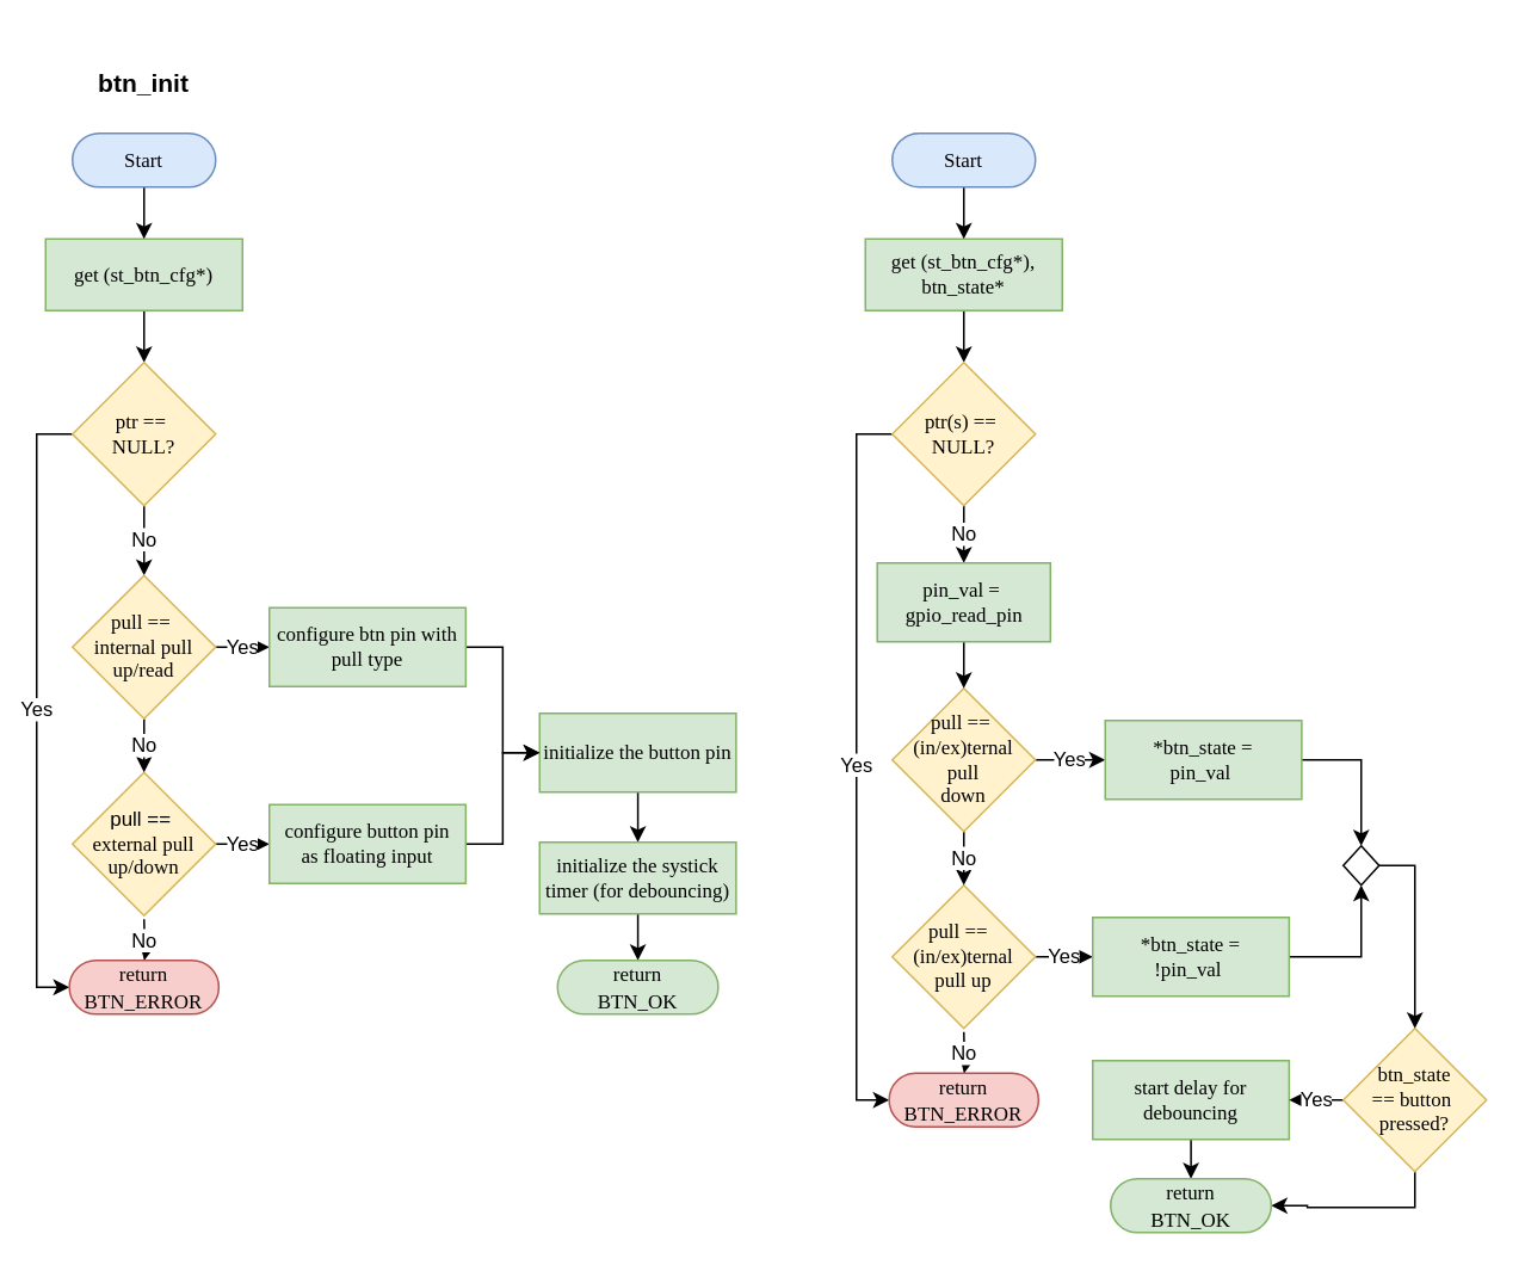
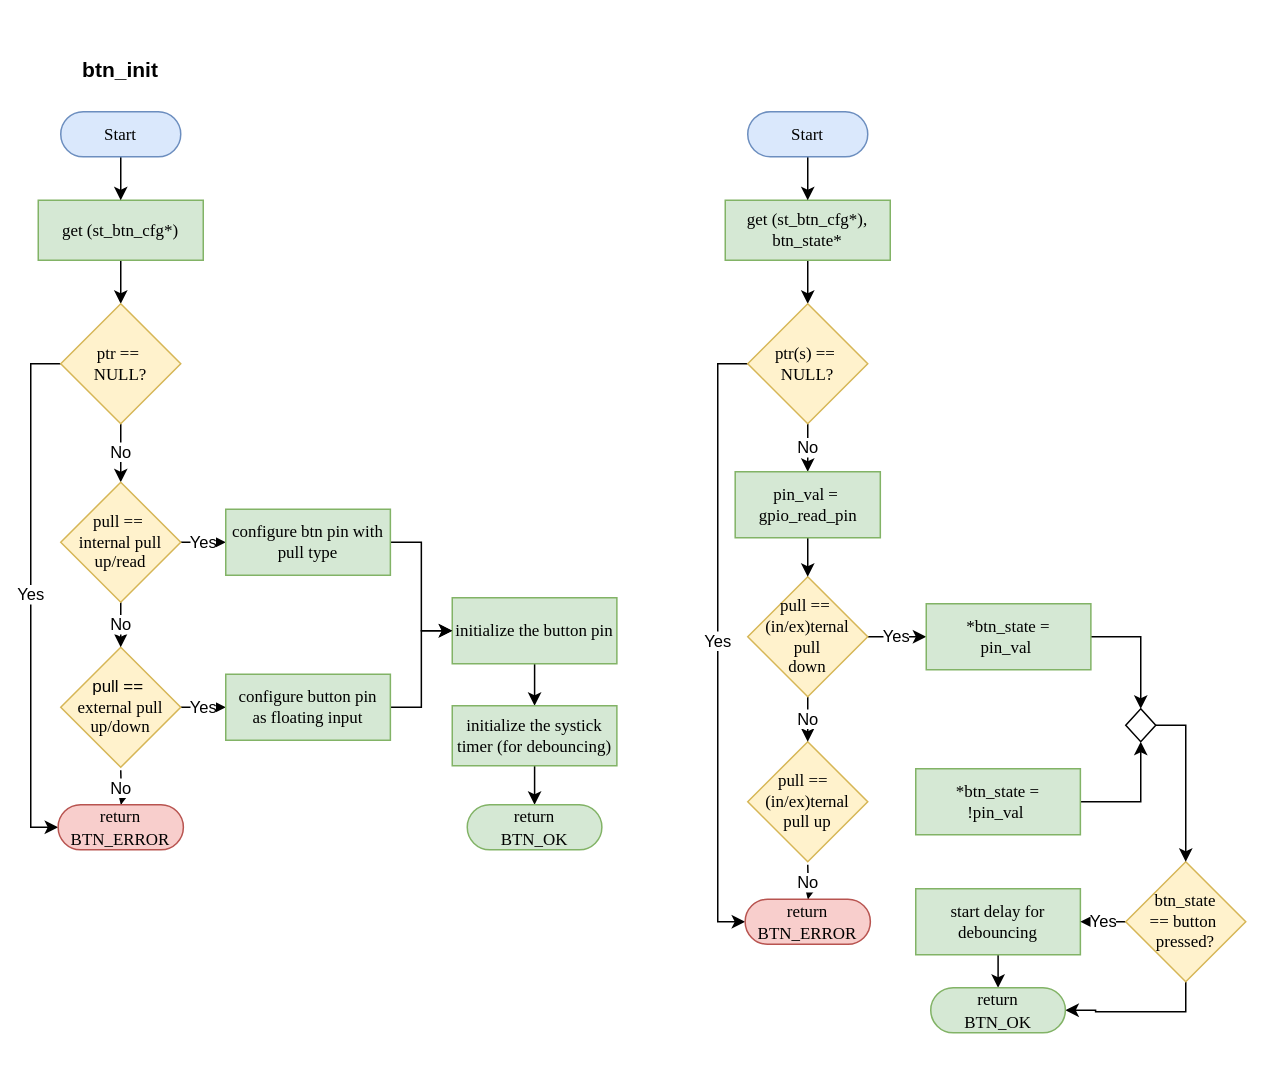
  <mxCell id="0" />
  <mxCell id="1" parent="0" />
  <mxCell id="2" style="edgeStyle=orthogonalEdgeStyle;rounded=0;orthogonalLoop=1;jettySize=auto;html=1;exitX=0.5;exitY=1;exitDx=0;exitDy=0;" parent="1" source="3" target="8" edge="1"><mxGeometry relative="1" as="geometry"><mxPoint x="80" y="201" as="targetPoint" /></mxGeometry></mxCell>
  <mxCell id="3" value="&lt;font face=&quot;Calibri&quot;&gt;get (st_btn_cfg*)&lt;/font&gt;" style="shape=parallelogram;perimeter=parallelogramPerimeter;whiteSpace=wrap;html=1;fixedSize=1;fontSize=11.29;fillColor=#d5e8d4;strokeColor=#82b366;size=0;" parent="1" vertex="1"><mxGeometry x="25" y="133" width="110" height="40" as="geometry" /></mxCell>
  <mxCell id="4" value="" style="edgeStyle=orthogonalEdgeStyle;rounded=0;orthogonalLoop=1;jettySize=auto;html=1;" parent="1" source="5" target="3" edge="1"><mxGeometry relative="1" as="geometry" /></mxCell>
  <mxCell id="5" value="&lt;font face=&quot;Calibri&quot; style=&quot;font-size: 11.29px;&quot;&gt;Start&lt;/font&gt;" style="html=1;dashed=0;whiteSpace=wrap;shape=mxgraph.dfd.start;fillColor=#dae8fc;strokeColor=#6c8ebf;" parent="1" vertex="1"><mxGeometry x="40" y="74" width="80" height="30" as="geometry" /></mxCell>
  <mxCell id="6" value="No" style="edgeStyle=orthogonalEdgeStyle;rounded=0;orthogonalLoop=1;jettySize=auto;html=1;entryX=0.5;entryY=0;entryDx=0;entryDy=0;" parent="1" source="8" target="14" edge="1"><mxGeometry relative="1" as="geometry"><mxPoint x="80" y="317" as="targetPoint" /></mxGeometry></mxCell>
  <mxCell id="7" value="Yes" style="edgeStyle=orthogonalEdgeStyle;rounded=0;orthogonalLoop=1;jettySize=auto;html=1;exitX=0;exitY=0.5;exitDx=0;exitDy=0;entryX=0;entryY=0.5;entryDx=0;entryDy=0;entryPerimeter=0;" parent="1" source="8" target="15" edge="1"><mxGeometry relative="1" as="geometry" /></mxCell>
  <mxCell id="8" value="&lt;font face=&quot;Calibri&quot;&gt;ptr ==&amp;nbsp;&lt;br style=&quot;font-size: 11.29px;&quot;&gt;NULL?&lt;br&gt;&lt;/font&gt;" style="rhombus;whiteSpace=wrap;html=1;fontSize=11.29;fillColor=#fff2cc;strokeColor=#d6b656;" parent="1" vertex="1"><mxGeometry x="40" y="202" width="80" height="80" as="geometry" /></mxCell>
  <mxCell id="9" value="No" style="edgeStyle=orthogonalEdgeStyle;rounded=0;orthogonalLoop=1;jettySize=auto;html=1;" parent="1" target="15" edge="1"><mxGeometry relative="1" as="geometry"><mxPoint x="80" y="513" as="sourcePoint" /></mxGeometry></mxCell>
  <mxCell id="10" value="Yes" style="edgeStyle=orthogonalEdgeStyle;rounded=0;orthogonalLoop=1;jettySize=auto;html=1;" parent="1" source="11" target="19" edge="1"><mxGeometry relative="1" as="geometry" /></mxCell>
  <mxCell id="11" value="pull ==&amp;nbsp;&lt;br style=&quot;border-color: var(--border-color); font-family: Calibri; font-size: 11.29px;&quot;&gt;&lt;span style=&quot;font-family: Calibri;&quot;&gt;external pull&lt;/span&gt;&lt;br style=&quot;border-color: var(--border-color); font-family: Calibri;&quot;&gt;&lt;span style=&quot;font-family: Calibri;&quot;&gt;up/down&lt;/span&gt;&lt;font face=&quot;Calibri&quot;&gt;&lt;br&gt;&lt;/font&gt;" style="rhombus;whiteSpace=wrap;html=1;fontSize=11.29;fillColor=#fff2cc;strokeColor=#d6b656;" parent="1" vertex="1"><mxGeometry x="40" y="431" width="80" height="80" as="geometry" /></mxCell>
  <mxCell id="12" value="No" style="edgeStyle=orthogonalEdgeStyle;rounded=0;orthogonalLoop=1;jettySize=auto;html=1;" parent="1" source="14" target="11" edge="1"><mxGeometry relative="1" as="geometry" /></mxCell>
  <mxCell id="13" value="Yes" style="edgeStyle=orthogonalEdgeStyle;rounded=0;orthogonalLoop=1;jettySize=auto;html=1;" parent="1" source="14" target="21" edge="1"><mxGeometry relative="1" as="geometry" /></mxCell>
  <mxCell id="14" value="&lt;font face=&quot;Calibri&quot;&gt;pull ==&amp;nbsp;&lt;br style=&quot;font-size: 11.29px;&quot;&gt;internal pull&lt;br&gt;up/read&lt;br&gt;&lt;/font&gt;" style="rhombus;whiteSpace=wrap;html=1;fontSize=11.29;fillColor=#fff2cc;strokeColor=#d6b656;" parent="1" vertex="1"><mxGeometry x="40" y="321" width="80" height="80" as="geometry" /></mxCell>
  <mxCell id="15" value="&lt;font style=&quot;font-size: 11.29px;&quot;&gt;&lt;font face=&quot;Calibri&quot;&gt;return&lt;br&gt;BTN_ERROR&lt;/font&gt;&lt;br&gt;&lt;/font&gt;" style="html=1;dashed=0;whiteSpace=wrap;shape=mxgraph.dfd.start;fillColor=#f8cecc;strokeColor=#b85450;" parent="1" vertex="1"><mxGeometry x="38.25" y="536" width="83.5" height="30" as="geometry" /></mxCell>
  <mxCell id="16" value="" style="edgeStyle=orthogonalEdgeStyle;rounded=0;orthogonalLoop=1;jettySize=auto;html=1;" parent="1" source="17" target="23" edge="1"><mxGeometry relative="1" as="geometry" /></mxCell>
  <mxCell id="17" value="&lt;font style=&quot;font-size: 11.29px;&quot; face=&quot;Calibri&quot;&gt;initialize the button pin&lt;/font&gt;" style="rounded=0;whiteSpace=wrap;html=1;fontSize=11.29;fillColor=#d5e8d4;strokeColor=#82b366;" parent="1" vertex="1"><mxGeometry x="301" y="398" width="109.75" height="44" as="geometry" /></mxCell>
  <mxCell id="18" value="" style="edgeStyle=orthogonalEdgeStyle;rounded=0;orthogonalLoop=1;jettySize=auto;html=1;entryX=0;entryY=0.5;entryDx=0;entryDy=0;" parent="1" source="19" target="17" edge="1"><mxGeometry relative="1" as="geometry" /></mxCell>
  <mxCell id="19" value="&lt;font style=&quot;font-size: 11.29px;&quot; face=&quot;Calibri&quot;&gt;configure button pin &lt;br&gt;as floating input&lt;/font&gt;" style="rounded=0;whiteSpace=wrap;html=1;fontSize=11.29;fillColor=#d5e8d4;strokeColor=#82b366;" parent="1" vertex="1"><mxGeometry x="150" y="449" width="109.75" height="44" as="geometry" /></mxCell>
  <mxCell id="20" style="edgeStyle=orthogonalEdgeStyle;rounded=0;orthogonalLoop=1;jettySize=auto;html=1;exitX=1;exitY=0.5;exitDx=0;exitDy=0;entryX=0;entryY=0.5;entryDx=0;entryDy=0;" parent="1" source="21" target="17" edge="1"><mxGeometry relative="1" as="geometry" /></mxCell>
  <mxCell id="21" value="&lt;font style=&quot;font-size: 11.29px;&quot; face=&quot;Calibri&quot;&gt;configure btn pin with pull type&lt;/font&gt;" style="rounded=0;whiteSpace=wrap;html=1;fontSize=11.29;fillColor=#d5e8d4;strokeColor=#82b366;" parent="1" vertex="1"><mxGeometry x="150" y="339" width="109.75" height="44" as="geometry" /></mxCell>
  <mxCell id="22" value="" style="edgeStyle=orthogonalEdgeStyle;rounded=0;orthogonalLoop=1;jettySize=auto;html=1;" parent="1" source="23" target="50" edge="1"><mxGeometry relative="1" as="geometry" /></mxCell>
  <mxCell id="23" value="&lt;font style=&quot;font-size: 11.29px;&quot; face=&quot;Calibri&quot;&gt;initialize the systick&lt;br&gt;timer (for debouncing)&lt;br&gt;&lt;/font&gt;" style="rounded=0;whiteSpace=wrap;html=1;fontSize=11.29;fillColor=#d5e8d4;strokeColor=#82b366;" parent="1" vertex="1"><mxGeometry x="301" y="470" width="109.75" height="40" as="geometry" /></mxCell>
  <mxCell id="24" style="edgeStyle=orthogonalEdgeStyle;rounded=0;orthogonalLoop=1;jettySize=auto;html=1;exitX=0.5;exitY=1;exitDx=0;exitDy=0;" parent="1" source="25" target="30" edge="1"><mxGeometry relative="1" as="geometry"><mxPoint x="538" y="201" as="targetPoint" /></mxGeometry></mxCell>
  <mxCell id="25" value="&lt;font face=&quot;Calibri&quot;&gt;get (st_btn_cfg*),&lt;br&gt;btn_state*&lt;br&gt;&lt;/font&gt;" style="shape=parallelogram;perimeter=parallelogramPerimeter;whiteSpace=wrap;html=1;fixedSize=1;fontSize=11.29;fillColor=#d5e8d4;strokeColor=#82b366;size=0;" parent="1" vertex="1"><mxGeometry x="483" y="133" width="110" height="40" as="geometry" /></mxCell>
  <mxCell id="26" value="" style="edgeStyle=orthogonalEdgeStyle;rounded=0;orthogonalLoop=1;jettySize=auto;html=1;" parent="1" source="27" target="25" edge="1"><mxGeometry relative="1" as="geometry" /></mxCell>
  <mxCell id="27" value="&lt;font face=&quot;Calibri&quot; style=&quot;font-size: 11.29px;&quot;&gt;Start&lt;/font&gt;" style="html=1;dashed=0;whiteSpace=wrap;shape=mxgraph.dfd.start;fillColor=#dae8fc;strokeColor=#6c8ebf;" parent="1" vertex="1"><mxGeometry x="498" y="74" width="80" height="30" as="geometry" /></mxCell>
  <mxCell id="28" value="Yes" style="edgeStyle=orthogonalEdgeStyle;rounded=0;orthogonalLoop=1;jettySize=auto;html=1;exitX=0;exitY=0.5;exitDx=0;exitDy=0;entryX=0;entryY=0.5;entryDx=0;entryDy=0;entryPerimeter=0;" parent="1" source="30" target="37" edge="1"><mxGeometry relative="1" as="geometry" /></mxCell>
  <mxCell id="29" value="No" style="edgeStyle=orthogonalEdgeStyle;rounded=0;orthogonalLoop=1;jettySize=auto;html=1;" parent="1" source="30" target="52" edge="1"><mxGeometry relative="1" as="geometry" /></mxCell>
  <mxCell id="30" value="&lt;font face=&quot;Calibri&quot;&gt;ptr(s) ==&amp;nbsp;&lt;br style=&quot;font-size: 11.29px;&quot;&gt;NULL?&lt;br&gt;&lt;/font&gt;" style="rhombus;whiteSpace=wrap;html=1;fontSize=11.29;fillColor=#fff2cc;strokeColor=#d6b656;" parent="1" vertex="1"><mxGeometry x="498" y="202" width="80" height="80" as="geometry" /></mxCell>
  <mxCell id="31" value="No" style="edgeStyle=orthogonalEdgeStyle;rounded=0;orthogonalLoop=1;jettySize=auto;html=1;" parent="1" target="37" edge="1"><mxGeometry relative="1" as="geometry"><mxPoint x="538" y="576" as="sourcePoint" /></mxGeometry></mxCell>
- <mxCell id="32" value="Yes" style="edgeStyle=orthogonalEdgeStyle;rounded=0;orthogonalLoop=1;jettySize=auto;html=1;" parent="1" source="33" target="39" edge="1"><mxGeometry relative="1" as="geometry" /></mxCell>
  <mxCell id="33" value="&lt;font data-font-src=&quot;https://fonts.googleapis.com/css?family=calibri&quot; face=&quot;calibri&quot;&gt;&lt;font data-font-src=&quot;https://fonts.googleapis.com/css?family=calibri&quot;&gt;pull ==&amp;nbsp;&lt;/font&gt;&amp;nbsp;&lt;br style=&quot;border-color: var(--border-color); font-size: 11.29px;&quot;&gt;(in/ex)ternal&lt;br style=&quot;border-color: var(--border-color);&quot;&gt;pull up&lt;/font&gt;&lt;font face=&quot;Calibri&quot;&gt;&lt;br&gt;&lt;/font&gt;" style="rhombus;whiteSpace=wrap;html=1;fontSize=11.29;fillColor=#fff2cc;strokeColor=#d6b656;" parent="1" vertex="1"><mxGeometry x="498" y="494" width="80" height="80" as="geometry" /></mxCell>
  <mxCell id="34" value="No" style="edgeStyle=orthogonalEdgeStyle;rounded=0;orthogonalLoop=1;jettySize=auto;html=1;" parent="1" source="36" target="33" edge="1"><mxGeometry relative="1" as="geometry" /></mxCell>
  <mxCell id="35" value="Yes" style="edgeStyle=orthogonalEdgeStyle;rounded=0;orthogonalLoop=1;jettySize=auto;html=1;" parent="1" source="36" target="41" edge="1"><mxGeometry relative="1" as="geometry" /></mxCell>
  <mxCell id="36" value="&lt;font face=&quot;Calibri&quot;&gt;pull ==&amp;nbsp;&lt;br style=&quot;font-size: 11.29px;&quot;&gt;(in/ex)ternal&lt;br&gt;pull &lt;br&gt;down&lt;br&gt;&lt;/font&gt;" style="rhombus;whiteSpace=wrap;html=1;fontSize=11.29;fillColor=#fff2cc;strokeColor=#d6b656;" parent="1" vertex="1"><mxGeometry x="498" y="384" width="80" height="80" as="geometry" /></mxCell>
  <mxCell id="37" value="&lt;font style=&quot;font-size: 11.29px;&quot;&gt;&lt;font face=&quot;Calibri&quot;&gt;return&lt;br&gt;BTN_ERROR&lt;/font&gt;&lt;br&gt;&lt;/font&gt;" style="html=1;dashed=0;whiteSpace=wrap;shape=mxgraph.dfd.start;fillColor=#f8cecc;strokeColor=#b85450;" parent="1" vertex="1"><mxGeometry x="496.25" y="599" width="83.5" height="30" as="geometry" /></mxCell>
  <mxCell id="38" style="edgeStyle=orthogonalEdgeStyle;rounded=0;orthogonalLoop=1;jettySize=auto;html=1;exitX=1;exitY=0.5;exitDx=0;exitDy=0;entryX=0.5;entryY=1;entryDx=0;entryDy=0;" parent="1" source="39" target="48" edge="1"><mxGeometry relative="1" as="geometry" /></mxCell>
  <mxCell id="39" value="&lt;font data-font-src=&quot;https://fonts.googleapis.com/css?family=calibri&quot; face=&quot;calibri&quot;&gt;*btn_state =&lt;br style=&quot;border-color: var(--border-color); font-size: 11.29px;&quot;&gt;&lt;span style=&quot;font-size: 11.29px;&quot;&gt;!pin_val&amp;nbsp;&lt;/span&gt;&lt;/font&gt;" style="rounded=0;whiteSpace=wrap;html=1;fontSize=11.29;fillColor=#d5e8d4;strokeColor=#82b366;" parent="1" vertex="1"><mxGeometry x="610" y="512" width="109.75" height="44" as="geometry" /></mxCell>
  <mxCell id="40" style="edgeStyle=orthogonalEdgeStyle;rounded=0;orthogonalLoop=1;jettySize=auto;html=1;exitX=1;exitY=0.5;exitDx=0;exitDy=0;entryX=0.5;entryY=0;entryDx=0;entryDy=0;" parent="1" source="41" target="48" edge="1"><mxGeometry relative="1" as="geometry" /></mxCell>
  <mxCell id="41" value="&lt;font style=&quot;font-size: 11.29px;&quot; face=&quot;Calibri&quot;&gt;*btn_state =&lt;br&gt;pin_val&amp;nbsp;&lt;/font&gt;" style="rounded=0;whiteSpace=wrap;html=1;fontSize=11.29;fillColor=#d5e8d4;strokeColor=#82b366;" parent="1" vertex="1"><mxGeometry x="617" y="402" width="109.75" height="44" as="geometry" /></mxCell>
  <mxCell id="42" value="" style="edgeStyle=orthogonalEdgeStyle;rounded=0;orthogonalLoop=1;jettySize=auto;html=1;" parent="1" source="43" target="49" edge="1"><mxGeometry relative="1" as="geometry" /></mxCell>
  <mxCell id="43" value="&lt;font style=&quot;font-size: 11.29px;&quot; face=&quot;Calibri&quot;&gt;start delay for debouncing&lt;br&gt;&lt;/font&gt;" style="rounded=0;whiteSpace=wrap;html=1;fontSize=11.29;fillColor=#d5e8d4;strokeColor=#82b366;" parent="1" vertex="1"><mxGeometry x="610" y="592" width="109.75" height="44" as="geometry" /></mxCell>
  <mxCell id="44" value="Yes" style="edgeStyle=orthogonalEdgeStyle;rounded=0;orthogonalLoop=1;jettySize=auto;html=1;exitX=0;exitY=0.5;exitDx=0;exitDy=0;entryX=1;entryY=0.5;entryDx=0;entryDy=0;" parent="1" source="46" target="43" edge="1"><mxGeometry relative="1" as="geometry" /></mxCell>
  <mxCell id="45" style="edgeStyle=orthogonalEdgeStyle;rounded=0;orthogonalLoop=1;jettySize=auto;html=1;exitX=0.5;exitY=1;exitDx=0;exitDy=0;entryX=1;entryY=0.5;entryDx=0;entryDy=0;entryPerimeter=0;" parent="1" source="46" target="49" edge="1"><mxGeometry relative="1" as="geometry" /></mxCell>
  <mxCell id="46" value="&lt;font data-font-src=&quot;https://fonts.googleapis.com/css?family=calibri&quot; face=&quot;calibri&quot; style=&quot;font-size: 11.29px;&quot;&gt;btn_state ==&amp;nbsp;&lt;/font&gt;&lt;font style=&quot;font-size: 11.29px;&quot;&gt;&lt;font data-font-src=&quot;https://fonts.googleapis.com/css?family=calibri&quot; face=&quot;calibri&quot; style=&quot;font-size: 11.29px;&quot;&gt;button&amp;nbsp;&lt;br&gt;pressed?&lt;/font&gt;&lt;br&gt;&lt;/font&gt;" style="rhombus;whiteSpace=wrap;html=1;fontSize=11.29;fillColor=#fff2cc;strokeColor=#d6b656;" parent="1" vertex="1"><mxGeometry x="750" y="574" width="80" height="80" as="geometry" /></mxCell>
  <mxCell id="47" style="edgeStyle=orthogonalEdgeStyle;rounded=0;orthogonalLoop=1;jettySize=auto;html=1;exitX=1;exitY=0.5;exitDx=0;exitDy=0;" parent="1" source="48" target="46" edge="1"><mxGeometry relative="1" as="geometry" /></mxCell>
  <mxCell id="48" value="" style="rhombus;whiteSpace=wrap;html=1;" parent="1" vertex="1"><mxGeometry x="750" y="472" width="20" height="22" as="geometry" /></mxCell>
  <mxCell id="49" value="&lt;font style=&quot;font-size: 11.29px;&quot;&gt;&lt;font face=&quot;Calibri&quot;&gt;return&lt;br&gt;BTN_OK&lt;/font&gt;&lt;br&gt;&lt;/font&gt;" style="html=1;dashed=0;whiteSpace=wrap;shape=mxgraph.dfd.start;fillColor=#d5e8d4;strokeColor=#82b366;" parent="1" vertex="1"><mxGeometry x="620" y="658" width="89.75" height="30" as="geometry" /></mxCell>
  <mxCell id="50" value="&lt;font style=&quot;font-size: 11.29px;&quot;&gt;&lt;font face=&quot;Calibri&quot;&gt;return&lt;br&gt;BTN_OK&lt;/font&gt;&lt;br&gt;&lt;/font&gt;" style="html=1;dashed=0;whiteSpace=wrap;shape=mxgraph.dfd.start;fillColor=#d5e8d4;strokeColor=#82b366;" parent="1" vertex="1"><mxGeometry x="311" y="536" width="89.75" height="30" as="geometry" /></mxCell>
  <mxCell id="51" value="" style="edgeStyle=orthogonalEdgeStyle;rounded=0;orthogonalLoop=1;jettySize=auto;html=1;" parent="1" source="52" target="36" edge="1"><mxGeometry relative="1" as="geometry" /></mxCell>
  <mxCell id="52" value="&lt;font face=&quot;Calibri&quot;&gt;&lt;span style=&quot;font-size: 11.29px;&quot;&gt;pin_val =&amp;nbsp;&lt;br&gt;gpio_read_pin&lt;br&gt;&lt;/span&gt;&lt;/font&gt;" style="rounded=0;whiteSpace=wrap;html=1;fontSize=11.29;fillColor=#d5e8d4;strokeColor=#82b366;" parent="1" vertex="1"><mxGeometry x="489.63" y="314" width="96.75" height="44" as="geometry" /></mxCell>
  <mxCell id="53" value="&lt;font style=&quot;font-size: 14px;&quot;&gt;&lt;b&gt;btn_init&lt;/b&gt;&lt;/font&gt;" style="rounded=0;whiteSpace=wrap;html=1;strokeColor=#FFFFFF;" vertex="1" parent="1"><mxGeometry x="20" y="20" width="120" height="51" as="geometry" /></mxCell>
